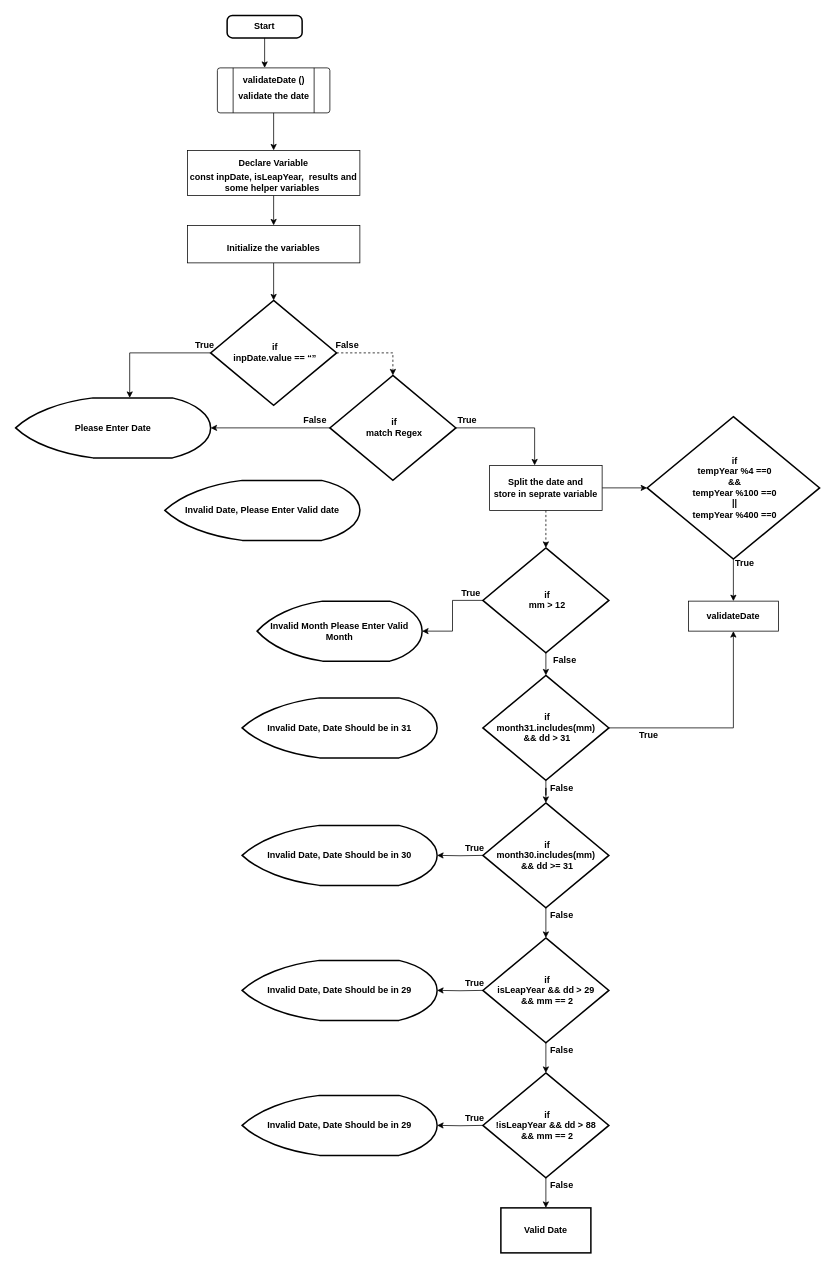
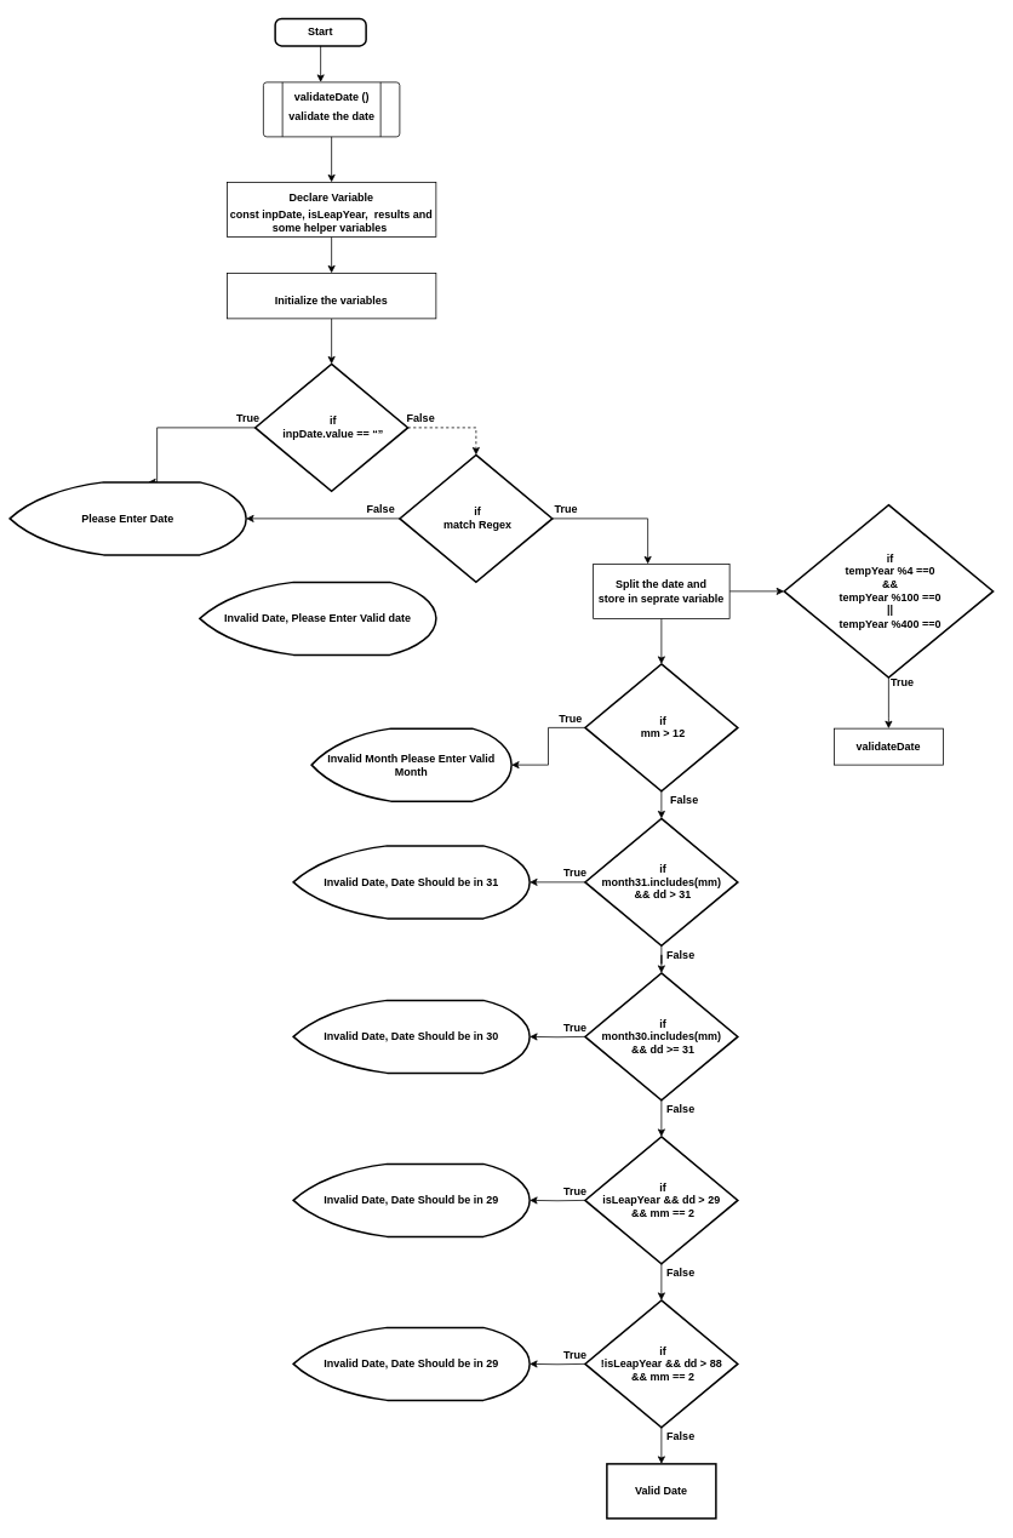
  <mxCell id="0" />
  <mxCell id="1" parent="0" />
  <mxCell id="2" value="&lt;span style=&quot;font-size: 12px;&quot;&gt;Start&lt;/span&gt;" style="rounded=1;whiteSpace=wrap;html=1;absoluteArcSize=1;arcSize=14;strokeWidth=2;fontStyle=1;fontSize=12;" vertex="1" parent="1"><mxGeometry x="302" y="20" width="100" height="30" as="geometry" /></mxCell>
  <mxCell id="3" value="" style="endArrow=classic;html=1;exitX=0.5;exitY=1;exitDx=0;exitDy=0;fontStyle=1;fontSize=12;" edge="1" parent="1" source="2"><mxGeometry width="50" height="50" relative="1" as="geometry"><mxPoint x="352" y="130" as="sourcePoint" /><mxPoint x="352" y="90" as="targetPoint" /></mxGeometry></mxCell>
  <mxCell id="4" value="" style="verticalLabelPosition=bottom;verticalAlign=top;html=1;shape=process;whiteSpace=wrap;rounded=1;size=0.14;arcSize=6;fontStyle=1;fontSize=12;" vertex="1" parent="1"><mxGeometry x="289" y="90" width="150" height="60" as="geometry" /></mxCell>
  <mxCell id="5" value="" style="edgeStyle=orthogonalEdgeStyle;rounded=0;orthogonalLoop=1;jettySize=auto;html=1;fontStyle=1;fontSize=12;" edge="1" parent="1" source="6" target="8"><mxGeometry relative="1" as="geometry" /></mxCell>
  <mxCell id="6" value="&lt;p class=&quot;MsoNormal&quot; align=&quot;center&quot; style=&quot;line-height: 20%; font-size: 12px;&quot;&gt;validateDate ()&lt;/p&gt;&lt;p class=&quot;MsoNormal&quot; align=&quot;center&quot; style=&quot;font-size: 12px;&quot;&gt;&lt;span style=&quot;font-size: 12px; line-height: 107%;&quot;&gt;validate the date&lt;/span&gt;&lt;/p&gt;" style="text;html=1;align=center;verticalAlign=middle;resizable=0;points=[];autosize=1;fontStyle=1;fontSize=12;" vertex="1" parent="1"><mxGeometry x="309" y="90" width="110" height="60" as="geometry" /></mxCell>
  <mxCell id="7" value="" style="edgeStyle=orthogonalEdgeStyle;rounded=0;orthogonalLoop=1;jettySize=auto;html=1;fontStyle=1;fontSize=12;" edge="1" parent="1" source="8" target="10"><mxGeometry relative="1" as="geometry" /></mxCell>
  <mxCell id="8" value="&lt;p class=&quot;MsoNormal&quot; align=&quot;center&quot; style=&quot;margin-bottom: 0in; line-height: 20%; font-size: 12px;&quot;&gt;Declare Variable&lt;/p&gt;&lt;p class=&quot;MsoNormal&quot; align=&quot;center&quot; style=&quot;margin-bottom: 0in; line-height: 115%; font-size: 12px;&quot;&gt;const inpDate, isLeapYear,&amp;nbsp; results and some helper variables&amp;nbsp;&lt;/p&gt;" style="rounded=0;whiteSpace=wrap;html=1;fontStyle=1;fontSize=12;" vertex="1" parent="1"><mxGeometry x="249" y="200" width="230" height="60" as="geometry" /></mxCell>
  <mxCell id="9" value="" style="edgeStyle=orthogonalEdgeStyle;rounded=0;orthogonalLoop=1;jettySize=auto;html=1;fontSize=12;" edge="1" parent="1" source="10" target="13"><mxGeometry relative="1" as="geometry" /></mxCell>
  <mxCell id="10" value="&lt;p class=&quot;MsoNormal&quot; align=&quot;center&quot; style=&quot;margin-bottom: 0in; line-height: 20%; font-size: 12px;&quot;&gt;Initialize the variables&lt;/p&gt;" style="rounded=0;whiteSpace=wrap;html=1;fontStyle=1;fontSize=12;" vertex="1" parent="1"><mxGeometry x="249" y="300" width="230" height="50" as="geometry" /></mxCell>
  <mxCell id="11" value="True" style="edgeStyle=orthogonalEdgeStyle;rounded=0;orthogonalLoop=1;jettySize=auto;html=1;entryX=0.585;entryY=0;entryDx=0;entryDy=0;entryPerimeter=0;fontSize=12;fontStyle=1" edge="1" parent="1" source="13" target="14"><mxGeometry x="-0.905" y="-10" relative="1" as="geometry"><mxPoint x="242" y="470" as="targetPoint" /><Array as="points"><mxPoint x="172" y="470" /></Array><mxPoint as="offset" /></mxGeometry></mxCell>
  <mxCell id="12" value="&lt;b style=&quot;font-size: 12px;&quot;&gt;False&lt;/b&gt;" style="edgeStyle=orthogonalEdgeStyle;rounded=0;orthogonalLoop=1;jettySize=auto;html=1;entryX=0.5;entryY=0;entryDx=0;entryDy=0;entryPerimeter=0;fontSize=12;dashed=1;" edge="1" parent="1" source="13" target="17"><mxGeometry x="-0.733" y="10" relative="1" as="geometry"><Array as="points"><mxPoint x="523" y="470" /></Array><mxPoint as="offset" /></mxGeometry></mxCell>
  <mxCell id="13" value="&lt;p class=&quot;MsoNormal&quot; align=&quot;center&quot; style=&quot;margin: 0in -7.5pt 0in -4.5pt; line-height: 20%; font-size: 12px;&quot;&gt;&lt;span style=&quot;font-size: 12px; line-height: 107%;&quot;&gt;if&lt;/span&gt;&lt;/p&gt;&lt;p class=&quot;MsoNormal&quot; align=&quot;center&quot; style=&quot;margin: 0in -7.5pt 0in -4.5pt; font-size: 12px;&quot;&gt;&lt;span style=&quot;font-size: 12px; line-height: 107%;&quot;&gt;inpDate.value == “”&lt;/span&gt;&lt;/p&gt;" style="strokeWidth=2;html=1;shape=mxgraph.flowchart.decision;whiteSpace=wrap;fontStyle=1;fontSize=12;" vertex="1" parent="1"><mxGeometry x="280" y="400" width="168" height="140" as="geometry" /></mxCell>
- <mxCell id="14" value="Please Enter Date" style="strokeWidth=2;html=1;shape=mxgraph.flowchart.display;whiteSpace=wrap;fontStyle=1;fontSize=12;" vertex="1" parent="1"><mxGeometry x="20" y="530" width="260" height="80" as="geometry" /></mxCell>
+ <mxCell id="14" value="Please Enter Date" style="strokeWidth=2;html=1;shape=mxgraph.flowchart.display;whiteSpace=wrap;fontStyle=1;fontSize=12;" vertex="1" parent="1"><mxGeometry x="10" y="530" width="260" height="80" as="geometry" /></mxCell>
  <mxCell id="15" value="&lt;b style=&quot;font-size: 12px;&quot;&gt;False&lt;/b&gt;" style="edgeStyle=orthogonalEdgeStyle;rounded=0;orthogonalLoop=1;jettySize=auto;html=1;exitX=0;exitY=0.5;exitDx=0;exitDy=0;exitPerimeter=0;fontSize=12;" edge="1" parent="1" source="17" target="14"><mxGeometry x="-0.748" y="-10" relative="1" as="geometry"><mxPoint as="offset" /></mxGeometry></mxCell>
  <mxCell id="16" value="&lt;b style=&quot;font-size: 12px;&quot;&gt;True&lt;/b&gt;" style="edgeStyle=orthogonalEdgeStyle;rounded=0;orthogonalLoop=1;jettySize=auto;html=1;exitX=1;exitY=0.5;exitDx=0;exitDy=0;exitPerimeter=0;fontSize=12;" edge="1" parent="1" source="17"><mxGeometry x="-0.806" y="10" relative="1" as="geometry"><mxPoint x="712" y="620" as="targetPoint" /><Array as="points"><mxPoint x="712" y="570" /></Array><mxPoint as="offset" /></mxGeometry></mxCell>
  <mxCell id="17" value="&lt;p class=&quot;MsoNormal&quot; align=&quot;center&quot; style=&quot;margin: 0in -7.5pt 0in -4.5pt; line-height: 20%; font-size: 12px;&quot;&gt;&lt;span style=&quot;font-size: 12px; line-height: 107%;&quot;&gt;if&lt;/span&gt;&lt;/p&gt;&lt;p class=&quot;MsoNormal&quot; align=&quot;center&quot; style=&quot;margin: 0in -7.5pt 0in -4.5pt; font-size: 12px;&quot;&gt;&lt;span style=&quot;font-size: 12px;&quot;&gt;match Regex&lt;/span&gt;&lt;/p&gt;" style="strokeWidth=2;html=1;shape=mxgraph.flowchart.decision;whiteSpace=wrap;fontStyle=1;fontSize=12;" vertex="1" parent="1"><mxGeometry x="439" y="500" width="168" height="140" as="geometry" /></mxCell>
  <mxCell id="18" value="Invalid Date, Please Enter Valid date" style="strokeWidth=2;html=1;shape=mxgraph.flowchart.display;whiteSpace=wrap;fontStyle=1;fontSize=12;" vertex="1" parent="1"><mxGeometry x="219" y="640" width="260" height="80" as="geometry" /></mxCell>
  <mxCell id="19" style="edgeStyle=orthogonalEdgeStyle;rounded=0;orthogonalLoop=1;jettySize=auto;html=1;fontSize=12;" edge="1" parent="1" source="21" target="23"><mxGeometry relative="1" as="geometry" /></mxCell>
- <mxCell id="20" style="edgeStyle=orthogonalEdgeStyle;rounded=0;orthogonalLoop=1;jettySize=auto;html=1;entryX=0.5;entryY=0;entryDx=0;entryDy=0;entryPerimeter=0;fontSize=12;dashed=1;" edge="1" parent="1" source="21" target="27"><mxGeometry relative="1" as="geometry" /></mxCell>
+ <mxCell id="20" style="edgeStyle=orthogonalEdgeStyle;rounded=0;orthogonalLoop=1;jettySize=auto;html=1;entryX=0.5;entryY=0;entryDx=0;entryDy=0;entryPerimeter=0;fontSize=12;" edge="1" parent="1" source="21" target="27"><mxGeometry relative="1" as="geometry" /></mxCell>
  <mxCell id="21" value="&lt;b style=&quot;font-size: 12px;&quot;&gt;Split the date and&lt;br style=&quot;font-size: 12px;&quot;&gt;store in seprate variable&lt;/b&gt;" style="rounded=0;whiteSpace=wrap;html=1;fontSize=12;" vertex="1" parent="1"><mxGeometry x="652" y="620" width="150" height="60" as="geometry" /></mxCell>
  <mxCell id="22" value="True" style="edgeStyle=orthogonalEdgeStyle;rounded=0;orthogonalLoop=1;jettySize=auto;html=1;fontSize=12;fontStyle=1;exitX=0.5;exitY=1;exitDx=0;exitDy=0;exitPerimeter=0;entryX=0.5;entryY=0;entryDx=0;entryDy=0;" edge="1" parent="1" source="23" target="24"><mxGeometry x="-0.778" y="15" relative="1" as="geometry"><mxPoint x="967" y="910" as="targetPoint" /><Array as="points"><mxPoint x="977" y="790" /><mxPoint x="977" y="790" /></Array><mxPoint as="offset" /></mxGeometry></mxCell>
  <mxCell id="23" value="&lt;p class=&quot;MsoNormal&quot; align=&quot;center&quot; style=&quot;margin: 0in -7.5pt 0in -4.5pt; line-height: 20%; font-size: 12px;&quot;&gt;&lt;span style=&quot;font-size: 12px; line-height: 107%;&quot;&gt;if&lt;/span&gt;&lt;/p&gt;&lt;p class=&quot;MsoNormal&quot; align=&quot;center&quot; style=&quot;margin: 0in -7.5pt 0in -4.5pt; font-size: 12px;&quot;&gt;&lt;span style=&quot;font-size: 12px;&quot;&gt;tempYear %4 ==0&lt;/span&gt;&lt;/p&gt;&lt;p class=&quot;MsoNormal&quot; align=&quot;center&quot; style=&quot;margin: 0in -7.5pt 0in -4.5pt; font-size: 12px;&quot;&gt;&lt;span style=&quot;font-size: 12px;&quot;&gt;&amp;amp;&amp;amp;&lt;/span&gt;&lt;/p&gt;&lt;p class=&quot;MsoNormal&quot; align=&quot;center&quot; style=&quot;margin: 0in -7.5pt 0in -4.5pt; font-size: 12px;&quot;&gt;&lt;span style=&quot;font-size: 12px;&quot;&gt;tempYear %100 ==0&lt;/span&gt;&lt;span style=&quot;font-size: 12px;&quot;&gt;&lt;br style=&quot;font-size: 12px;&quot;&gt;&lt;/span&gt;&lt;/p&gt;&lt;p class=&quot;MsoNormal&quot; align=&quot;center&quot; style=&quot;margin: 0in -7.5pt 0in -4.5pt; font-size: 12px;&quot;&gt;&lt;span style=&quot;font-size: 12px;&quot;&gt;||&lt;/span&gt;&lt;/p&gt;&lt;p class=&quot;MsoNormal&quot; align=&quot;center&quot; style=&quot;margin: 0in -7.5pt 0in -4.5pt; font-size: 12px;&quot;&gt;&lt;span style=&quot;font-size: 12px;&quot;&gt;tempYear %400 ==0&lt;/span&gt;&lt;span style=&quot;font-size: 12px;&quot;&gt;&lt;br style=&quot;font-size: 12px;&quot;&gt;&lt;/span&gt;&lt;/p&gt;" style="strokeWidth=2;html=1;shape=mxgraph.flowchart.decision;whiteSpace=wrap;fontStyle=1;fontSize=12;" vertex="1" parent="1"><mxGeometry x="862" y="555" width="230" height="190" as="geometry" /></mxCell>
  <mxCell id="24" value="&lt;b style=&quot;font-size: 12px;&quot;&gt;validateDate&lt;/b&gt;" style="rounded=0;whiteSpace=wrap;html=1;fontSize=12;" vertex="1" parent="1"><mxGeometry x="917" y="801" width="120" height="40" as="geometry" /></mxCell>
  <mxCell id="25" value="True" style="edgeStyle=orthogonalEdgeStyle;rounded=0;orthogonalLoop=1;jettySize=auto;html=1;entryX=1;entryY=0.5;entryDx=0;entryDy=0;entryPerimeter=0;fontSize=12;fontStyle=1" edge="1" parent="1" source="27" target="28"><mxGeometry x="-0.732" y="-10" relative="1" as="geometry"><mxPoint as="offset" /></mxGeometry></mxCell>
  <mxCell id="26" style="edgeStyle=orthogonalEdgeStyle;rounded=0;orthogonalLoop=1;jettySize=auto;html=1;fontSize=12;" edge="1" parent="1" source="27"><mxGeometry relative="1" as="geometry"><mxPoint x="727" y="900" as="targetPoint" /></mxGeometry></mxCell>
  <mxCell id="27" value="&lt;p class=&quot;MsoNormal&quot; align=&quot;center&quot; style=&quot;margin: 0in -7.5pt 0in -4.5pt; line-height: 20%; font-size: 12px;&quot;&gt;&lt;span style=&quot;font-size: 12px; line-height: 107%;&quot;&gt;if&lt;/span&gt;&lt;/p&gt;&lt;p class=&quot;MsoNormal&quot; align=&quot;center&quot; style=&quot;margin: 0in -7.5pt 0in -4.5pt; font-size: 12px;&quot;&gt;&lt;span style=&quot;font-size: 12px;&quot;&gt;mm &amp;gt; 12&lt;/span&gt;&lt;/p&gt;" style="strokeWidth=2;html=1;shape=mxgraph.flowchart.decision;whiteSpace=wrap;fontStyle=1;fontSize=12;" vertex="1" parent="1"><mxGeometry x="643" y="730" width="168" height="140" as="geometry" /></mxCell>
  <mxCell id="28" value="Invalid Month Please Enter Valid Month" style="strokeWidth=2;html=1;shape=mxgraph.flowchart.display;whiteSpace=wrap;fontStyle=1;fontSize=12;" vertex="1" parent="1"><mxGeometry x="342" y="801" width="220" height="80" as="geometry" /></mxCell>
- <mxCell id="29" value="&lt;b style=&quot;font-size: 12px;&quot;&gt;True&lt;/b&gt;" style="edgeStyle=orthogonalEdgeStyle;rounded=0;orthogonalLoop=1;jettySize=auto;html=1;fontSize=12;" edge="1" parent="1" source="31" target="24"><mxGeometry x="-0.639" y="-10" relative="1" as="geometry"><mxPoint as="offset" /></mxGeometry></mxCell>
+ <mxCell id="29" value="&lt;b style=&quot;font-size: 12px;&quot;&gt;True&lt;/b&gt;" style="edgeStyle=orthogonalEdgeStyle;rounded=0;orthogonalLoop=1;jettySize=auto;html=1;entryX=1;entryY=0.5;entryDx=0;entryDy=0;entryPerimeter=0;fontSize=12;" edge="1" parent="1" source="31" target="32"><mxGeometry x="-0.639" y="-10" relative="1" as="geometry"><mxPoint as="offset" /></mxGeometry></mxCell>
  <mxCell id="30" value="" style="edgeStyle=orthogonalEdgeStyle;rounded=0;orthogonalLoop=1;jettySize=auto;html=1;fontSize=12;" edge="1" parent="1" source="31" target="34"><mxGeometry relative="1" as="geometry" /></mxCell>
  <mxCell id="31" value="&lt;p class=&quot;MsoNormal&quot; align=&quot;center&quot; style=&quot;margin: 0in -7.5pt 0in -4.5pt; line-height: 20%; font-size: 12px;&quot;&gt;&lt;span style=&quot;font-size: 12px; line-height: 107%;&quot;&gt;if&lt;/span&gt;&lt;/p&gt;&lt;p class=&quot;MsoNormal&quot; align=&quot;center&quot; style=&quot;margin: 0in -7.5pt 0in -4.5pt; font-size: 12px;&quot;&gt;month31.includes(mm)&amp;nbsp;&lt;/p&gt;&lt;p class=&quot;MsoNormal&quot; align=&quot;center&quot; style=&quot;margin: 0in -7.5pt 0in -4.5pt; font-size: 12px;&quot;&gt;&amp;amp;&amp;amp; dd &amp;gt; 31&lt;br style=&quot;font-size: 12px;&quot;&gt;&lt;/p&gt;" style="strokeWidth=2;html=1;shape=mxgraph.flowchart.decision;whiteSpace=wrap;fontStyle=1;fontSize=12;" vertex="1" parent="1"><mxGeometry x="643" y="900" width="168" height="140" as="geometry" /></mxCell>
  <mxCell id="32" value="Invalid Date, Date Should be in 31" style="strokeWidth=2;html=1;shape=mxgraph.flowchart.display;whiteSpace=wrap;fontStyle=1;fontSize=12;" vertex="1" parent="1"><mxGeometry x="322" y="930" width="260" height="80" as="geometry" /></mxCell>
  <mxCell id="33" value="" style="edgeStyle=orthogonalEdgeStyle;rounded=0;orthogonalLoop=1;jettySize=auto;html=1;fontSize=12;" edge="1" parent="1" source="34" target="40"><mxGeometry relative="1" as="geometry" /></mxCell>
  <mxCell id="34" value="&lt;p class=&quot;MsoNormal&quot; align=&quot;center&quot; style=&quot;margin: 0in -7.5pt 0in -4.5pt; line-height: 20%; font-size: 12px;&quot;&gt;&lt;span style=&quot;font-size: 12px; line-height: 107%;&quot;&gt;if&lt;/span&gt;&lt;/p&gt;&lt;p class=&quot;MsoNormal&quot; align=&quot;center&quot; style=&quot;margin: 0in -7.5pt 0in -4.5pt; font-size: 12px;&quot;&gt;month30.includes(mm)&amp;nbsp;&lt;/p&gt;&lt;p class=&quot;MsoNormal&quot; align=&quot;center&quot; style=&quot;margin: 0in -7.5pt 0in -4.5pt; font-size: 12px;&quot;&gt;&amp;amp;&amp;amp; dd &amp;gt;= 31&lt;br style=&quot;font-size: 12px;&quot;&gt;&lt;/p&gt;" style="strokeWidth=2;html=1;shape=mxgraph.flowchart.decision;whiteSpace=wrap;fontStyle=1;fontSize=12;" vertex="1" parent="1"><mxGeometry x="643" y="1070" width="168" height="140" as="geometry" /></mxCell>
  <mxCell id="35" value="&lt;b style=&quot;font-size: 12px;&quot;&gt;True&lt;/b&gt;" style="edgeStyle=orthogonalEdgeStyle;rounded=0;orthogonalLoop=1;jettySize=auto;html=1;entryX=1;entryY=0.5;entryDx=0;entryDy=0;entryPerimeter=0;fontSize=12;" edge="1" parent="1" target="36"><mxGeometry x="-0.639" y="-10" relative="1" as="geometry"><mxPoint x="643" y="1140" as="sourcePoint" /><mxPoint as="offset" /></mxGeometry></mxCell>
  <mxCell id="36" value="Invalid Date, Date Should be in 30" style="strokeWidth=2;html=1;shape=mxgraph.flowchart.display;whiteSpace=wrap;fontStyle=1;fontSize=12;" vertex="1" parent="1"><mxGeometry x="322" y="1100" width="260" height="80" as="geometry" /></mxCell>
  <mxCell id="37" value="False" style="text;html=1;align=center;verticalAlign=middle;resizable=0;points=[];autosize=1;fontSize=12;fontStyle=1" vertex="1" parent="1"><mxGeometry x="727" y="870" width="50" height="20" as="geometry" /></mxCell>
  <mxCell id="38" value="False" style="text;html=1;align=center;verticalAlign=middle;resizable=0;points=[];autosize=1;fontSize=12;fontStyle=1" vertex="1" parent="1"><mxGeometry x="723" y="1040" width="50" height="20" as="geometry" /></mxCell>
  <mxCell id="39" value="" style="edgeStyle=orthogonalEdgeStyle;rounded=0;orthogonalLoop=1;jettySize=auto;html=1;fontSize=12;" edge="1" parent="1" source="40" target="45"><mxGeometry relative="1" as="geometry" /></mxCell>
  <mxCell id="40" value="&lt;p class=&quot;MsoNormal&quot; align=&quot;center&quot; style=&quot;margin: 0in -7.5pt 0in -4.5pt ; line-height: 20% ; font-size: 12px&quot;&gt;&lt;span style=&quot;font-size: 12px ; line-height: 107%&quot;&gt;if&lt;/span&gt;&lt;/p&gt;&lt;p class=&quot;MsoNormal&quot; align=&quot;center&quot; style=&quot;margin: 0in -7.5pt 0in -4.5pt&quot;&gt;isLeapYear &amp;amp;&amp;amp; dd &amp;gt; 29&amp;nbsp;&lt;/p&gt;&lt;p class=&quot;MsoNormal&quot; align=&quot;center&quot; style=&quot;margin: 0in -7.5pt 0in -4.5pt&quot;&gt;&amp;amp;&amp;amp; mm == 2&lt;br&gt;&lt;/p&gt;" style="strokeWidth=2;html=1;shape=mxgraph.flowchart.decision;whiteSpace=wrap;fontStyle=1;fontSize=12;" vertex="1" parent="1"><mxGeometry x="643" y="1250" width="168" height="140" as="geometry" /></mxCell>
  <mxCell id="41" value="&lt;b style=&quot;font-size: 12px;&quot;&gt;True&lt;/b&gt;" style="edgeStyle=orthogonalEdgeStyle;rounded=0;orthogonalLoop=1;jettySize=auto;html=1;entryX=1;entryY=0.5;entryDx=0;entryDy=0;entryPerimeter=0;fontSize=12;" edge="1" parent="1" target="42"><mxGeometry x="-0.639" y="-10" relative="1" as="geometry"><mxPoint x="643" y="1320" as="sourcePoint" /><mxPoint as="offset" /></mxGeometry></mxCell>
  <mxCell id="42" value="Invalid Date, Date Should be in 29" style="strokeWidth=2;html=1;shape=mxgraph.flowchart.display;whiteSpace=wrap;fontStyle=1;fontSize=12;" vertex="1" parent="1"><mxGeometry x="322" y="1280" width="260" height="80" as="geometry" /></mxCell>
  <mxCell id="43" value="False" style="text;html=1;align=center;verticalAlign=middle;resizable=0;points=[];autosize=1;fontSize=12;fontStyle=1" vertex="1" parent="1"><mxGeometry x="723" y="1210" width="50" height="20" as="geometry" /></mxCell>
  <mxCell id="44" value="" style="edgeStyle=orthogonalEdgeStyle;rounded=0;orthogonalLoop=1;jettySize=auto;html=1;fontSize=12;" edge="1" parent="1" source="45" target="49"><mxGeometry relative="1" as="geometry" /></mxCell>
  <mxCell id="45" value="&lt;p class=&quot;MsoNormal&quot; align=&quot;center&quot; style=&quot;margin: 0in -7.5pt 0in -4.5pt ; line-height: 20% ; font-size: 12px&quot;&gt;&lt;span style=&quot;font-size: 12px ; line-height: 107%&quot;&gt;if&lt;/span&gt;&lt;/p&gt;&lt;p class=&quot;MsoNormal&quot; align=&quot;center&quot; style=&quot;margin: 0in -7.5pt 0in -4.5pt&quot;&gt;!isLeapYear &amp;amp;&amp;amp; dd &amp;gt; 88&amp;nbsp;&lt;/p&gt;&lt;p class=&quot;MsoNormal&quot; align=&quot;center&quot; style=&quot;margin: 0in -7.5pt 0in -4.5pt&quot;&gt;&amp;amp;&amp;amp; mm == 2&lt;br&gt;&lt;/p&gt;" style="strokeWidth=2;html=1;shape=mxgraph.flowchart.decision;whiteSpace=wrap;fontStyle=1;fontSize=12;" vertex="1" parent="1"><mxGeometry x="643" y="1430" width="168" height="140" as="geometry" /></mxCell>
  <mxCell id="46" value="&lt;b style=&quot;font-size: 12px;&quot;&gt;True&lt;/b&gt;" style="edgeStyle=orthogonalEdgeStyle;rounded=0;orthogonalLoop=1;jettySize=auto;html=1;entryX=1;entryY=0.5;entryDx=0;entryDy=0;entryPerimeter=0;fontSize=12;" edge="1" parent="1" target="47"><mxGeometry x="-0.639" y="-10" relative="1" as="geometry"><mxPoint x="643" y="1500" as="sourcePoint" /><mxPoint as="offset" /></mxGeometry></mxCell>
  <mxCell id="47" value="Invalid Date, Date Should be in 29" style="strokeWidth=2;html=1;shape=mxgraph.flowchart.display;whiteSpace=wrap;fontStyle=1;fontSize=12;" vertex="1" parent="1"><mxGeometry x="322" y="1460" width="260" height="80" as="geometry" /></mxCell>
  <mxCell id="48" value="False" style="text;html=1;align=center;verticalAlign=middle;resizable=0;points=[];autosize=1;fontSize=12;fontStyle=1" vertex="1" parent="1"><mxGeometry x="723" y="1390" width="50" height="20" as="geometry" /></mxCell>
  <mxCell id="49" value="Valid Date" style="whiteSpace=wrap;html=1;fontStyle=1;strokeWidth=2;" vertex="1" parent="1"><mxGeometry x="667" y="1610" width="120" height="60" as="geometry" /></mxCell>
  <mxCell id="50" value="False" style="text;html=1;align=center;verticalAlign=middle;resizable=0;points=[];autosize=1;fontSize=12;fontStyle=1" vertex="1" parent="1"><mxGeometry x="723" y="1570" width="50" height="20" as="geometry" /></mxCell>
